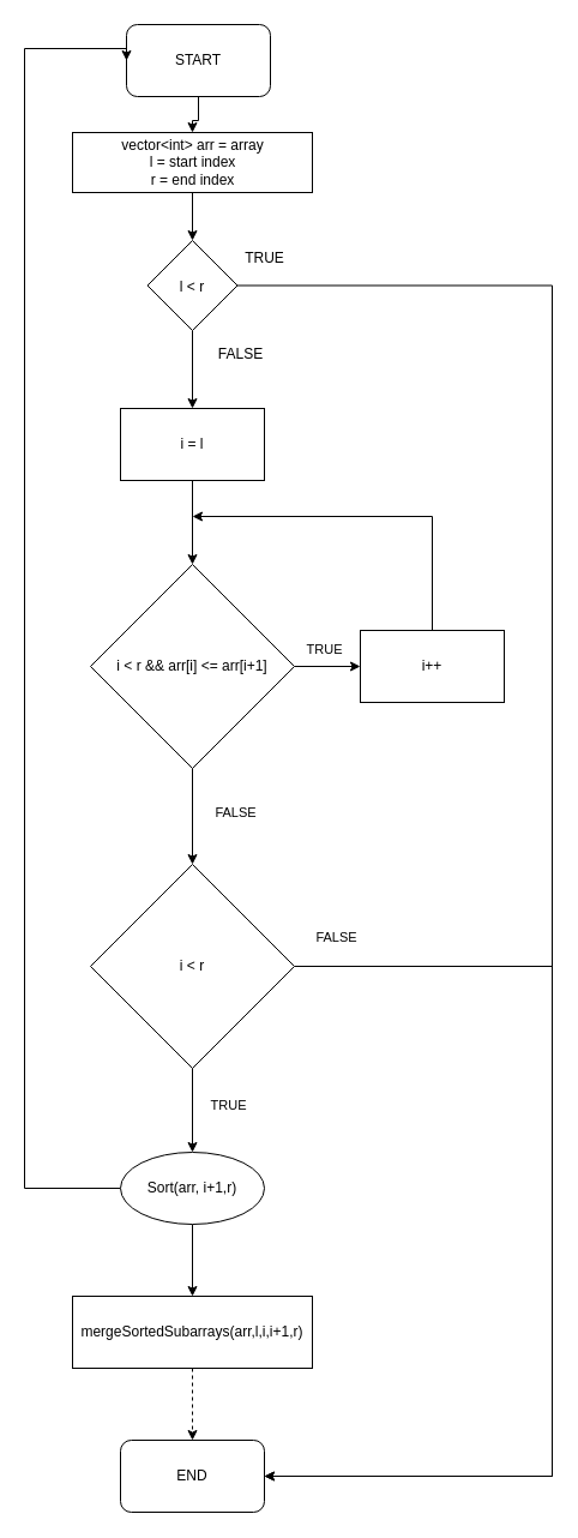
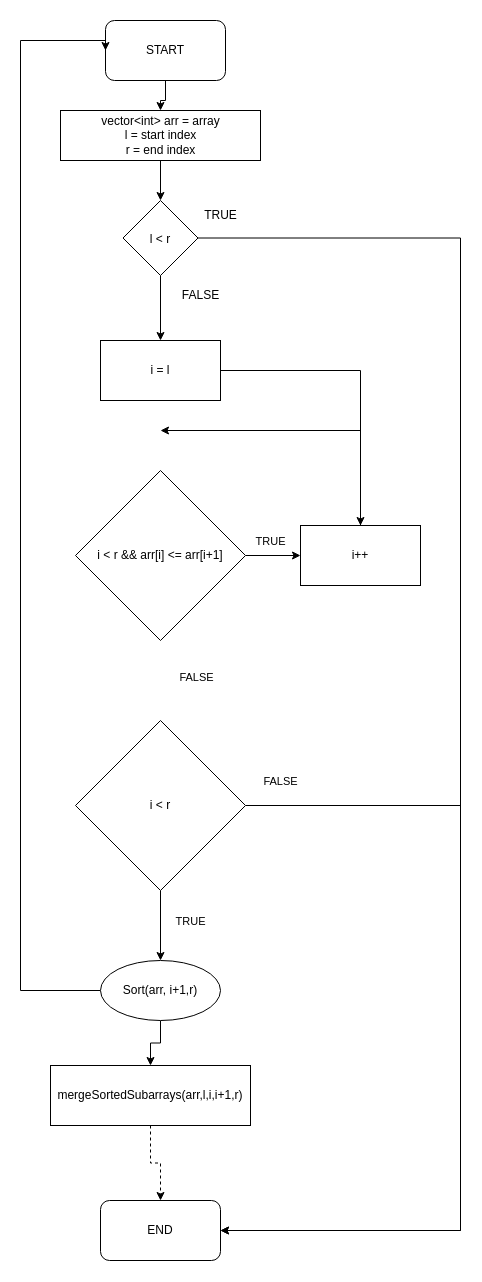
  <mxCell id="0" />
  <mxCell id="1" parent="0" />
  <mxCell id="2" value="" style="edgeStyle=orthogonalEdgeStyle;rounded=0;orthogonalLoop=1;jettySize=auto;html=1;" edge="1" parent="1" source="3" target="6"><mxGeometry relative="1" as="geometry" /></mxCell>
  <mxCell id="3" value="vector&amp;lt;int&amp;gt; arr = array&lt;br&gt;l = start index&lt;br&gt;r = end index" style="html=1;" vertex="1" parent="1"><mxGeometry x="60" y="110" width="200" height="50" as="geometry" /></mxCell>
  <mxCell id="4" value="" style="edgeStyle=orthogonalEdgeStyle;rounded=0;orthogonalLoop=1;jettySize=auto;html=1;" edge="1" parent="1" source="6" target="12"><mxGeometry relative="1" as="geometry" /></mxCell>
  <mxCell id="5" style="edgeStyle=orthogonalEdgeStyle;rounded=0;orthogonalLoop=1;jettySize=auto;html=1;entryX=1;entryY=0.5;entryDx=0;entryDy=0;" edge="1" parent="1" source="6" target="7"><mxGeometry relative="1" as="geometry"><Array as="points"><mxPoint x="460" y="238" /><mxPoint x="460" y="1230" /></Array></mxGeometry></mxCell>
  <mxCell id="6" value="l &lt; r" style="rhombus;" vertex="1" parent="1"><mxGeometry x="122.5" y="200" width="75" height="75" as="geometry" /></mxCell>
  <mxCell id="7" value="END" style="rounded=1;whiteSpace=wrap;html=1;fillColor=rgb(255, 255, 255);" vertex="1" parent="1"><mxGeometry x="100" y="1200" width="120" height="60" as="geometry" /></mxCell>
  <mxCell id="8" value="" style="edgeStyle=orthogonalEdgeStyle;rounded=0;orthogonalLoop=1;jettySize=auto;html=1;" edge="1" parent="1" source="9" target="3"><mxGeometry relative="1" as="geometry" /></mxCell>
  <mxCell id="9" value="START" style="rounded=1;whiteSpace=wrap;html=1;fillColor=rgb(255, 255, 255);" vertex="1" parent="1"><mxGeometry x="105" y="20" width="120" height="60" as="geometry" /></mxCell>
  <mxCell id="10" value="TRUE" style="text;html=1;align=center;verticalAlign=middle;resizable=0;points=[];autosize=1;strokeColor=none;fillColor=none;" vertex="1" parent="1"><mxGeometry x="190" y="200" width="60" height="30" as="geometry" /></mxCell>
- <mxCell id="11" value="" style="edgeStyle=orthogonalEdgeStyle;rounded=0;orthogonalLoop=1;jettySize=auto;html=1;" edge="1" parent="1" source="12" target="15"><mxGeometry relative="1" as="geometry" /></mxCell>
+ <mxCell id="11" value="" style="edgeStyle=orthogonalEdgeStyle;rounded=0;orthogonalLoop=1;jettySize=auto;html=1;" edge="1" parent="1" source="12" target="17"><mxGeometry relative="1" as="geometry" /></mxCell>
  <mxCell id="12" value="i = l&lt;br&gt;" style="whiteSpace=wrap;html=1;fillColor=rgb(255, 255, 255);" vertex="1" parent="1"><mxGeometry x="100" y="340" width="120" height="60" as="geometry" /></mxCell>
  <mxCell id="13" value="" style="edgeStyle=orthogonalEdgeStyle;rounded=0;orthogonalLoop=1;jettySize=auto;html=1;" edge="1" parent="1" source="15" target="17"><mxGeometry relative="1" as="geometry" /></mxCell>
- <mxCell id="14" value="" style="edgeStyle=orthogonalEdgeStyle;rounded=0;orthogonalLoop=1;jettySize=auto;html=1;" edge="1" parent="1" source="15" target="21"><mxGeometry relative="1" as="geometry" /></mxCell>
  <mxCell id="15" value="i &amp;lt; r &amp;amp;&amp;amp; arr[i] &amp;lt;= arr[i+1]" style="rhombus;whiteSpace=wrap;html=1;fillColor=rgb(255, 255, 255);" vertex="1" parent="1"><mxGeometry x="75" y="470" width="170" height="170" as="geometry" /></mxCell>
  <mxCell id="16" style="edgeStyle=orthogonalEdgeStyle;rounded=0;orthogonalLoop=1;jettySize=auto;html=1;" edge="1" parent="1" source="17"><mxGeometry relative="1" as="geometry"><mxPoint x="160" y="430" as="targetPoint" /><Array as="points"><mxPoint x="360" y="430" /><mxPoint x="160" y="430" /></Array></mxGeometry></mxCell>
  <mxCell id="17" value="i++" style="whiteSpace=wrap;html=1;fillColor=rgb(255, 255, 255);" vertex="1" parent="1"><mxGeometry x="300" y="525" width="120" height="60" as="geometry" /></mxCell>
  <mxCell id="18" value="FALSE" style="text;html=1;align=center;verticalAlign=middle;resizable=0;points=[];autosize=1;strokeColor=none;fillColor=none;" vertex="1" parent="1"><mxGeometry x="170" y="280" width="60" height="30" as="geometry" /></mxCell>
  <mxCell id="19" value="" style="edgeStyle=orthogonalEdgeStyle;rounded=0;orthogonalLoop=1;jettySize=auto;html=1;" edge="1" parent="1" source="21" target="25"><mxGeometry relative="1" as="geometry" /></mxCell>
  <mxCell id="20" style="edgeStyle=orthogonalEdgeStyle;rounded=0;orthogonalLoop=1;jettySize=auto;html=1;entryX=1;entryY=0.5;entryDx=0;entryDy=0;" edge="1" parent="1" source="21" target="7"><mxGeometry relative="1" as="geometry"><mxPoint x="460" y="1230" as="targetPoint" /><Array as="points"><mxPoint x="460" y="805" /><mxPoint x="460" y="1230" /></Array></mxGeometry></mxCell>
  <mxCell id="21" value="i &amp;lt; r" style="rhombus;whiteSpace=wrap;html=1;fillColor=rgb(255, 255, 255);" vertex="1" parent="1"><mxGeometry x="75" y="720" width="170" height="170" as="geometry" /></mxCell>
  <mxCell id="22" value="FALSE" style="edgeLabel;html=1;align=center;verticalAlign=middle;resizable=0;points=[];" vertex="1" connectable="0" parent="1"><mxGeometry x="209.999" y="620" as="geometry"><mxPoint x="-14" y="56" as="offset" /></mxGeometry></mxCell>
  <mxCell id="23" value="" style="edgeStyle=orthogonalEdgeStyle;rounded=0;orthogonalLoop=1;jettySize=auto;html=1;" edge="1" parent="1" source="25" target="27"><mxGeometry relative="1" as="geometry" /></mxCell>
  <mxCell id="24" style="edgeStyle=orthogonalEdgeStyle;rounded=0;orthogonalLoop=1;jettySize=auto;html=1;entryX=0;entryY=0.5;entryDx=0;entryDy=0;" edge="1" parent="1" source="25" target="9"><mxGeometry relative="1" as="geometry"><Array as="points"><mxPoint x="20" y="990" /><mxPoint x="20" y="40" /></Array></mxGeometry></mxCell>
  <mxCell id="25" value="Sort(arr, i+1,r)" style="ellipse;whiteSpace=wrap;html=1;fillColor=rgb(255, 255, 255);" vertex="1" parent="1"><mxGeometry x="100" y="960" width="120" height="60" as="geometry" /></mxCell>
  <mxCell id="26" style="edgeStyle=orthogonalEdgeStyle;rounded=0;orthogonalLoop=1;jettySize=auto;html=1;entryX=0.5;entryY=0;entryDx=0;entryDy=0;dashed=1;" edge="1" parent="1" source="27" target="7"><mxGeometry relative="1" as="geometry" /></mxCell>
- <mxCell id="27" value="mergeSortedSubarrays(arr,l,i,i+1,r)" style="whiteSpace=wrap;html=1;fillColor=rgb(255, 255, 255);" vertex="1" parent="1"><mxGeometry x="60" y="1080" width="200" height="60" as="geometry" /></mxCell>
+ <mxCell id="27" value="mergeSortedSubarrays(arr,l,i,i+1,r)" style="whiteSpace=wrap;html=1;fillColor=rgb(255, 255, 255);" vertex="1" parent="1"><mxGeometry x="50" y="1065" width="200" height="60" as="geometry" /></mxCell>
  <mxCell id="28" value="TRUE" style="edgeLabel;html=1;align=center;verticalAlign=middle;resizable=0;points=[];" vertex="1" connectable="0" parent="1"><mxGeometry x="269.429" y="540" as="geometry" /></mxCell>
  <mxCell id="29" value="TRUE" style="edgeLabel;html=1;align=center;verticalAlign=middle;resizable=0;points=[];" vertex="1" connectable="0" parent="1"><mxGeometry x="189.999" y="920" as="geometry" /></mxCell>
  <mxCell id="30" value="FALSE" style="edgeLabel;html=1;align=center;verticalAlign=middle;resizable=0;points=[];" vertex="1" connectable="0" parent="1"><mxGeometry x="279.999" y="780" as="geometry" /></mxCell>
